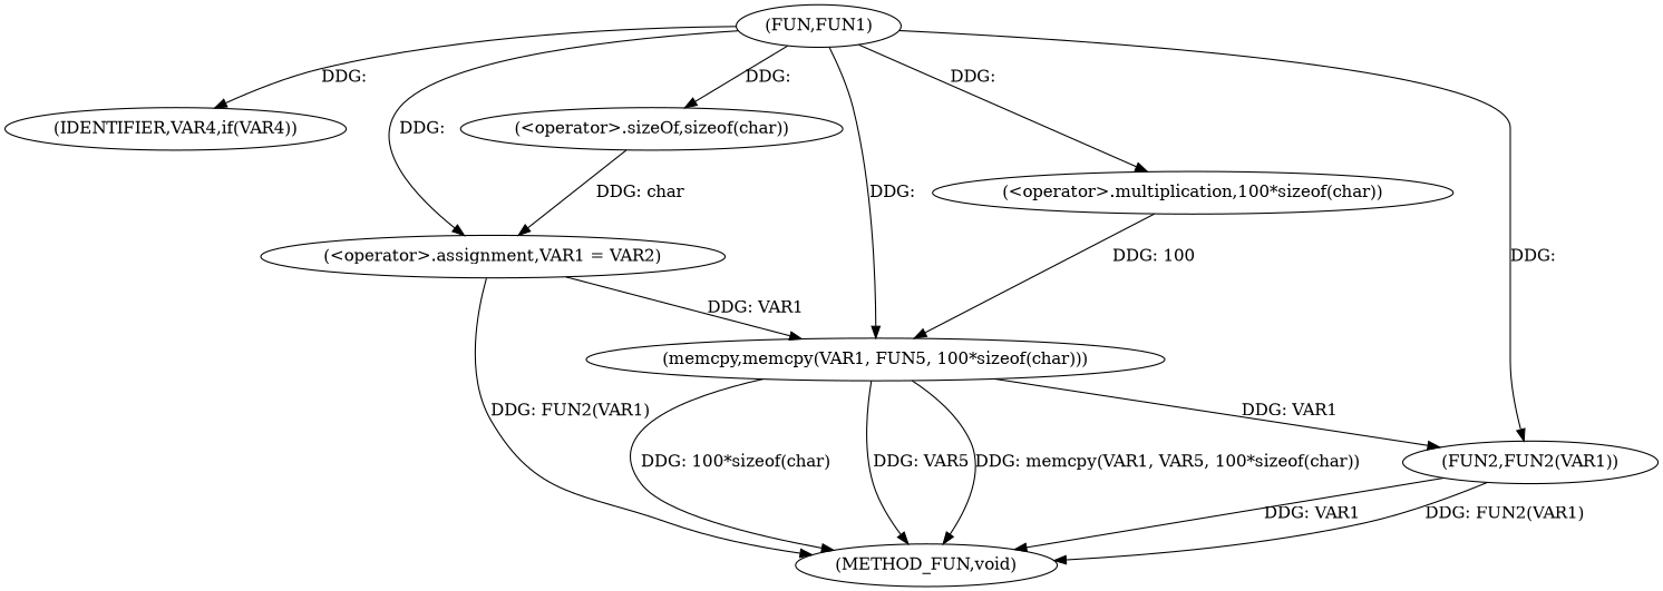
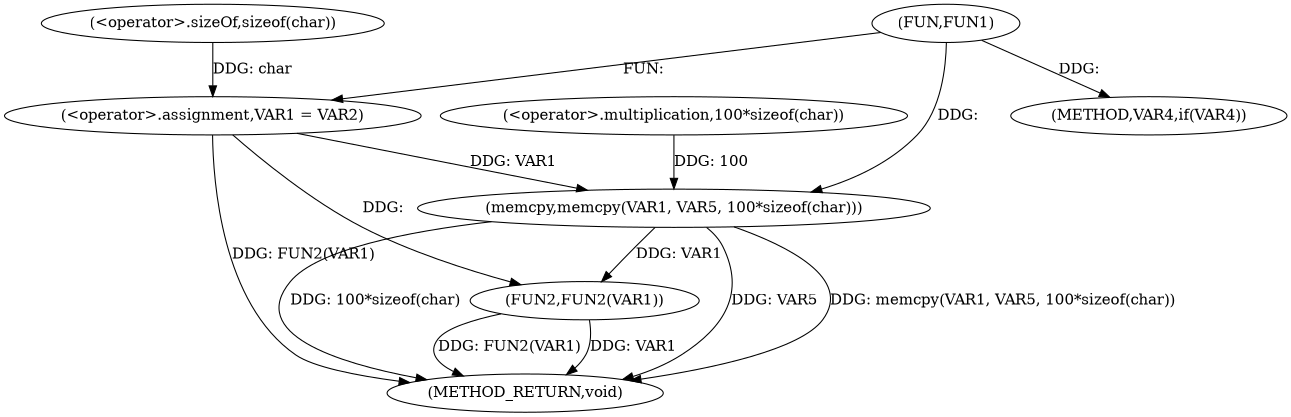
  digraph {
    n1 [label="(FUN,FUN1)"]
-   n2 [label="(IDENTIFIER,VAR4,if(VAR4))"]
+   n2 [label="(METHOD,VAR4,if(VAR4))"]
    n3 [label="(<operator>.assignment,VAR1 = VAR2)"]
-   n4 [label="(memcpy,memcpy(VAR1, FUN5, 100*sizeof(char)))"]
+   n4 [label="(memcpy,memcpy(VAR1, VAR5, 100*sizeof(char)))"]
    n5 [label="(<operator>.multiplication,100*sizeof(char))"]
    n6 [label="(<operator>.sizeOf,sizeof(char))"]
    n7 [label="(FUN2,FUN2(VAR1))"]
-   n8 [label="(METHOD_FUN,void)"]
+   n8 [label="(METHOD_RETURN,void)"]
    n1 -> n2 [label="DDG: "]
-   n1 -> n3 [label="DDG: "]
+   n1 -> n3 [label="FUN: "]
    n1 -> n4 [label="DDG: "]
-   n1 -> n5 [label="DDG: "]
-   n1 -> n6 [label="DDG: "]
-   n1 -> n7 [label="DDG: "]
+   n3 -> n7 [label="DDG: "]
    n3 -> n4 [label="DDG: VAR1"]
    n3 -> n8 [label="DDG: FUN2(VAR1)"]
    n4 -> n7 [label="DDG: VAR1"]
    n4 -> n8 [label="DDG: 100*sizeof(char)"]
    n4 -> n8 [label="DDG: VAR5"]
    n4 -> n8 [label="DDG: memcpy(VAR1, VAR5, 100*sizeof(char))"]
    n5 -> n4 [label="DDG: 100"]
    n6 -> n3 [label="DDG: char"]
    n7 -> n8 [label="DDG: VAR1"]
    n7 -> n8 [label="DDG: FUN2(VAR1)"]
  }
